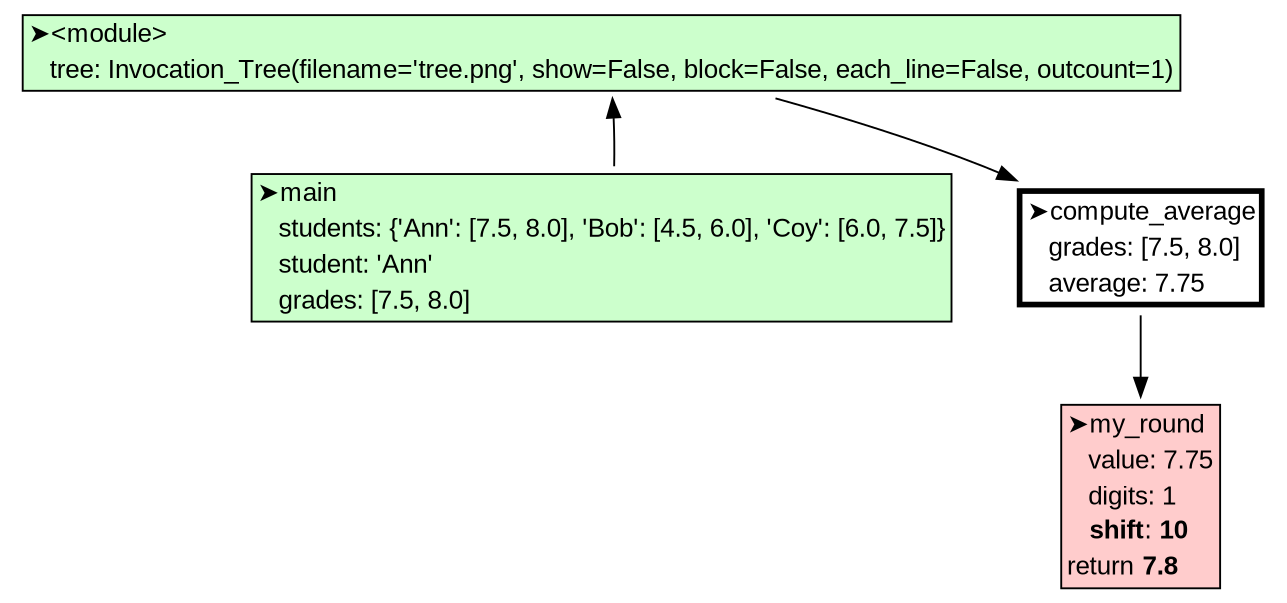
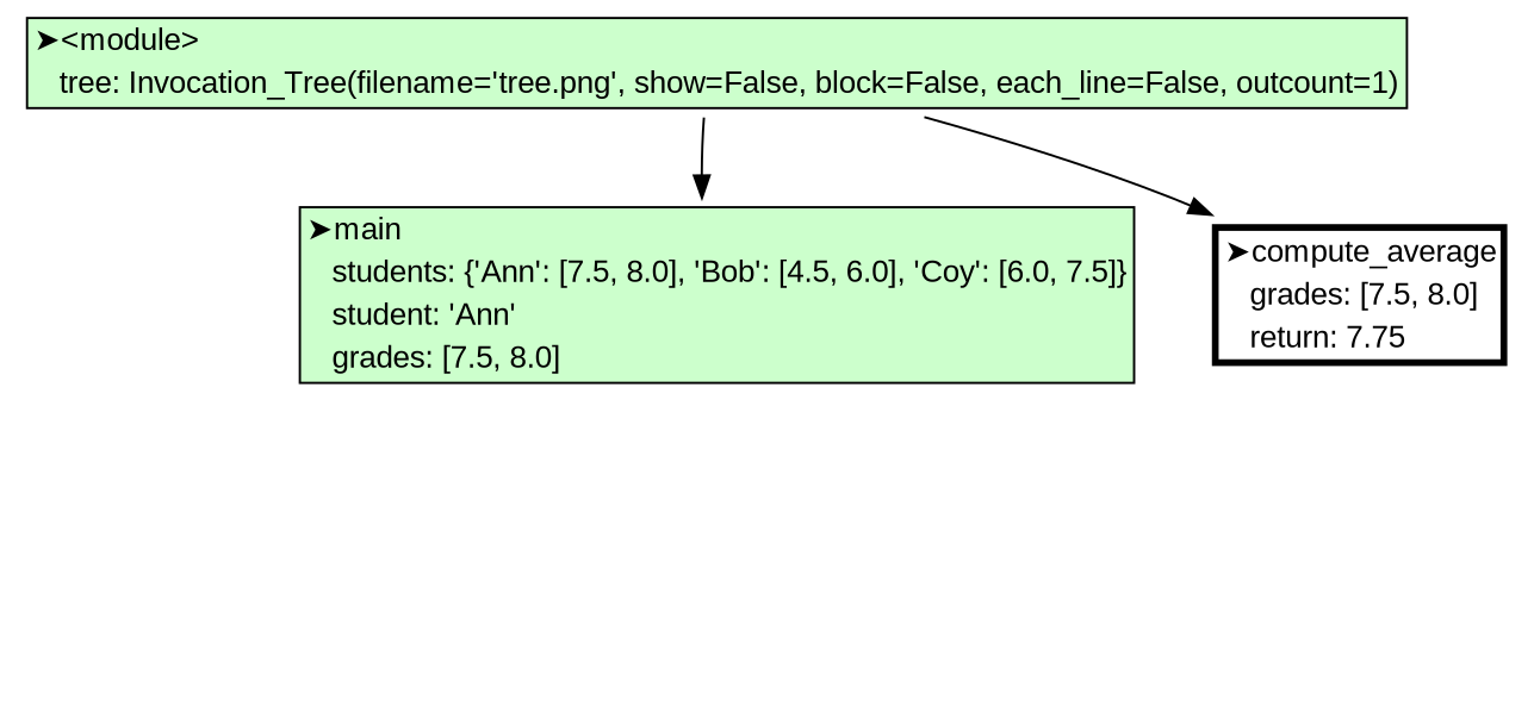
  digraph {
    fontname="Liberation Sans"
    node [fontname="Liberation Sans" shape=plaintext]
    edge [fontname="Liberation Sans"]
    n1 [label=< <TABLE BORDER="1" CELLBORDER="0" CELLSPACING="0" BGCOLOR="#ccffcc">   <TR><TD ALIGN="left">➤&lt;module&gt;</TD></TR>   <TR><TD ALIGN="left">   tree: Invocation_Tree(filename=&#x27;tree.png&#x27;, show=False, block=False, each_line=False, outcount=1)</TD></TR> </TABLE>>]
    n2 [label=< <TABLE BORDER="1" CELLBORDER="0" CELLSPACING="0" BGCOLOR="#ccffcc">   <TR><TD ALIGN="left">➤main</TD></TR>   <TR><TD ALIGN="left">   students: {&#x27;Ann&#x27;: [7.5, 8.0], &#x27;Bob&#x27;: [4.5, 6.0], &#x27;Coy&#x27;: [6.0, 7.5]}</TD></TR>   <TR><TD ALIGN="left">   student: &#x27;Ann&#x27;</TD></TR>   <TR><TD ALIGN="left">   grades: [7.5, 8.0]</TD></TR> </TABLE>>]
-   n3 [label=< <TABLE BORDER="3" CELLBORDER="0" CELLSPACING="0" BGCOLOR="#ffffff">   <TR><TD ALIGN="left">➤compute_average</TD></TR>   <TR><TD ALIGN="left">   grades: [7.5, 8.0]</TD></TR>   <TR><TD ALIGN="left">   average: 7.75</TD></TR> </TABLE>>]
-   n4 [label=< <TABLE BORDER="1" CELLBORDER="0" CELLSPACING="0" BGCOLOR="#ffcccc">   <TR><TD ALIGN="left">➤my_round</TD></TR>   <TR><TD ALIGN="left">   value: 7.75</TD></TR>   <TR><TD ALIGN="left">   digits: 1</TD></TR>   <TR><TD ALIGN="left">   <B>shift</B>: <B>10</B></TD></TR>   <TR><TD ALIGN="left">return <B>7.8</B></TD></TR> </TABLE>>]
-   n2 -> n1
+   n3 [label=< <TABLE BORDER="3" CELLBORDER="0" CELLSPACING="0" BGCOLOR="#ffffff">   <TR><TD ALIGN="left">➤compute_average</TD></TR>   <TR><TD ALIGN="left">   grades: [7.5, 8.0]</TD></TR>   <TR><TD ALIGN="left">   return: 7.75</TD></TR> </TABLE>>]
+   n1 -> n2
    n1 -> n3
-   n3 -> n4
  }
